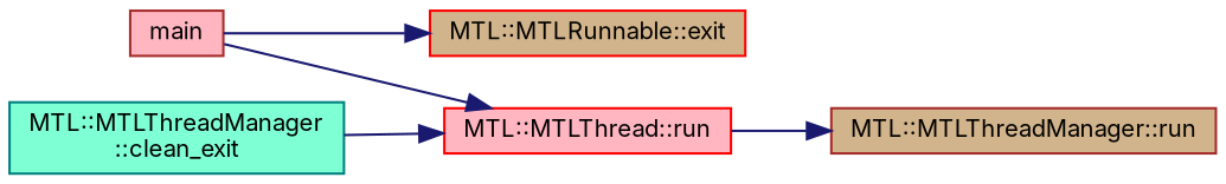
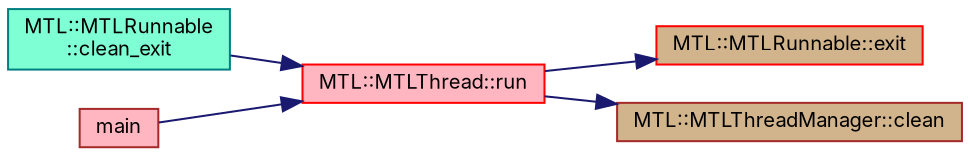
  digraph {
    fontname=Inter
    rankdir=RL
    node [color=red fillcolor=tan fontname=Inter fontsize=10 shape=record style=filled]
    edge [color=midnightblue dir=back fontname=Inter fontsize=10 labelfontname=Helvetica labelfontsize=10 style=solid]
    n1 [fontcolor=black height=0.2 label="MTL::MTLRunnable::exit" width=0.4]
    n2 [fillcolor=lightpink height=0.2 label="MTL::MTLThread::run" width=0.4]
-   n3 [color=teal fillcolor=aquamarine height=0.2 label="MTL::MTLThreadManager\l::clean_exit" width=0.4]
+   n3 [color=teal fillcolor=aquamarine height=0.2 label="MTL::MTLRunnable\l::clean_exit" width=0.4]
    n4 [color=brown fillcolor=lightpink height=0.2 label=main width=0.4]
-   n5 [color=brown height=0.2 label="MTL::MTLThreadManager::run" width=0.4]
-   n1 -> n4
+   n5 [color=brown height=0.2 label="MTL::MTLThreadManager::clean" width=0.4]
+   n1 -> n2
    n2 -> n3
    n2 -> n4
    n5 -> n2
  }
